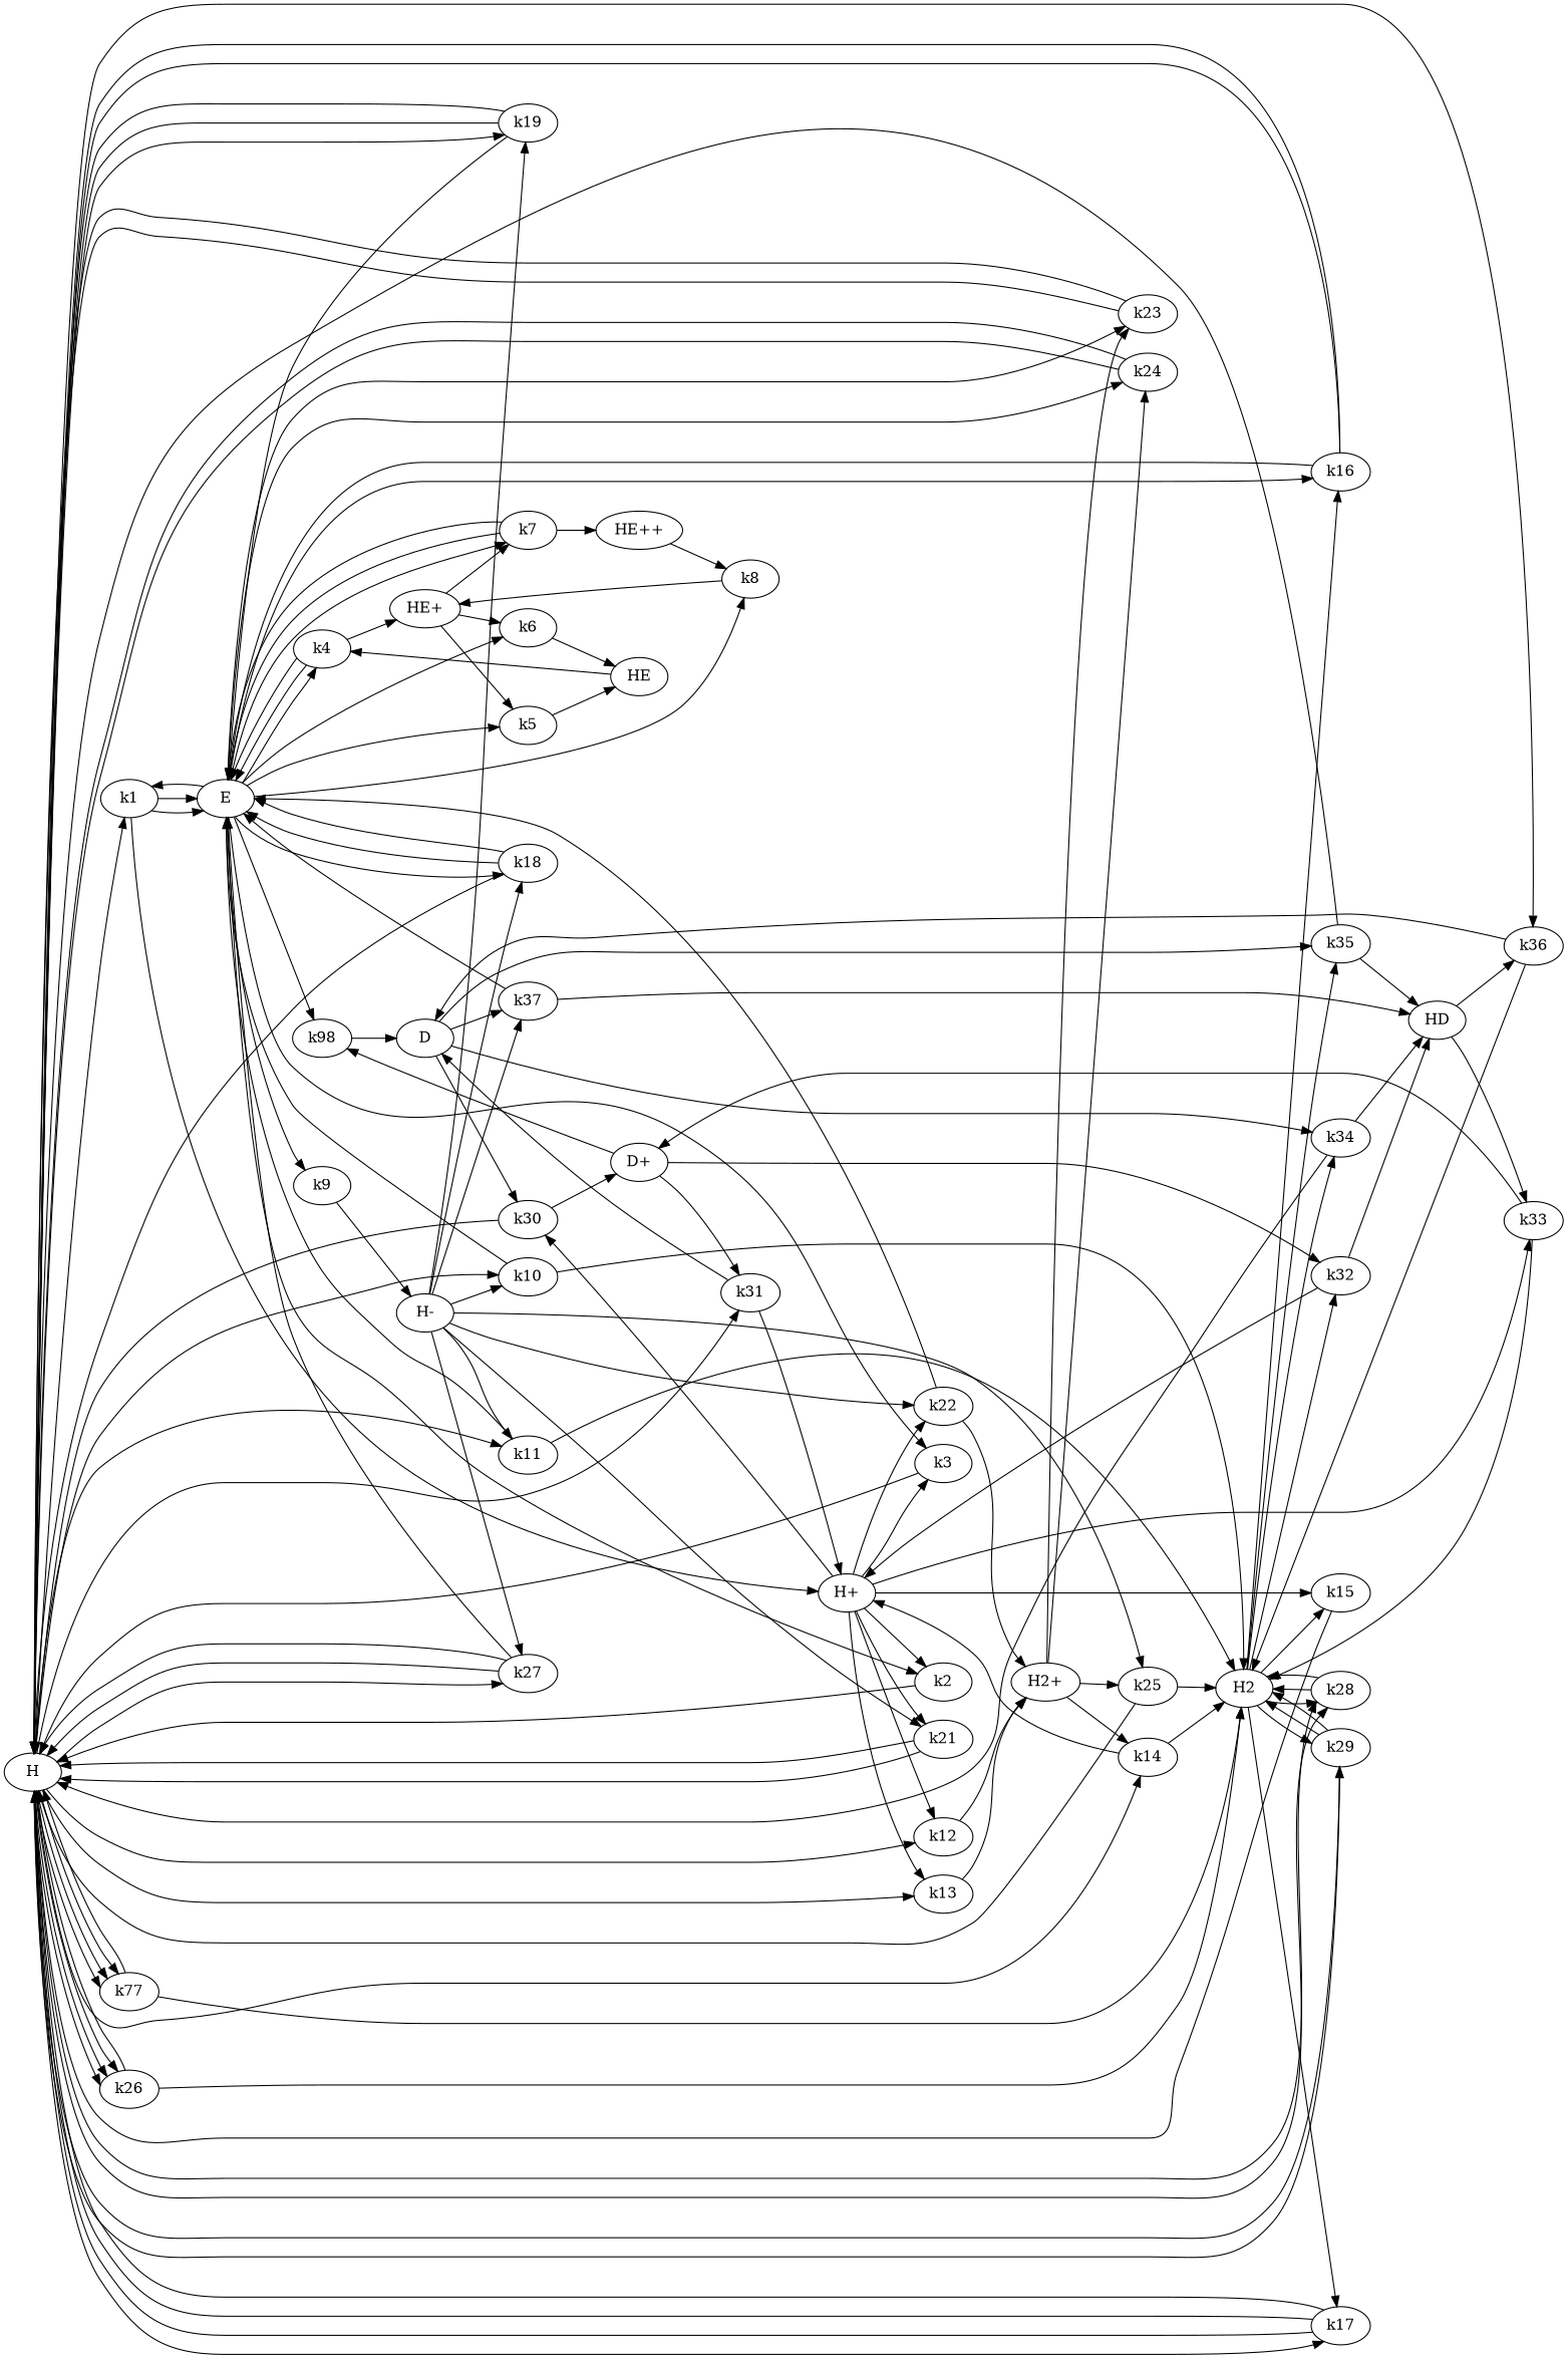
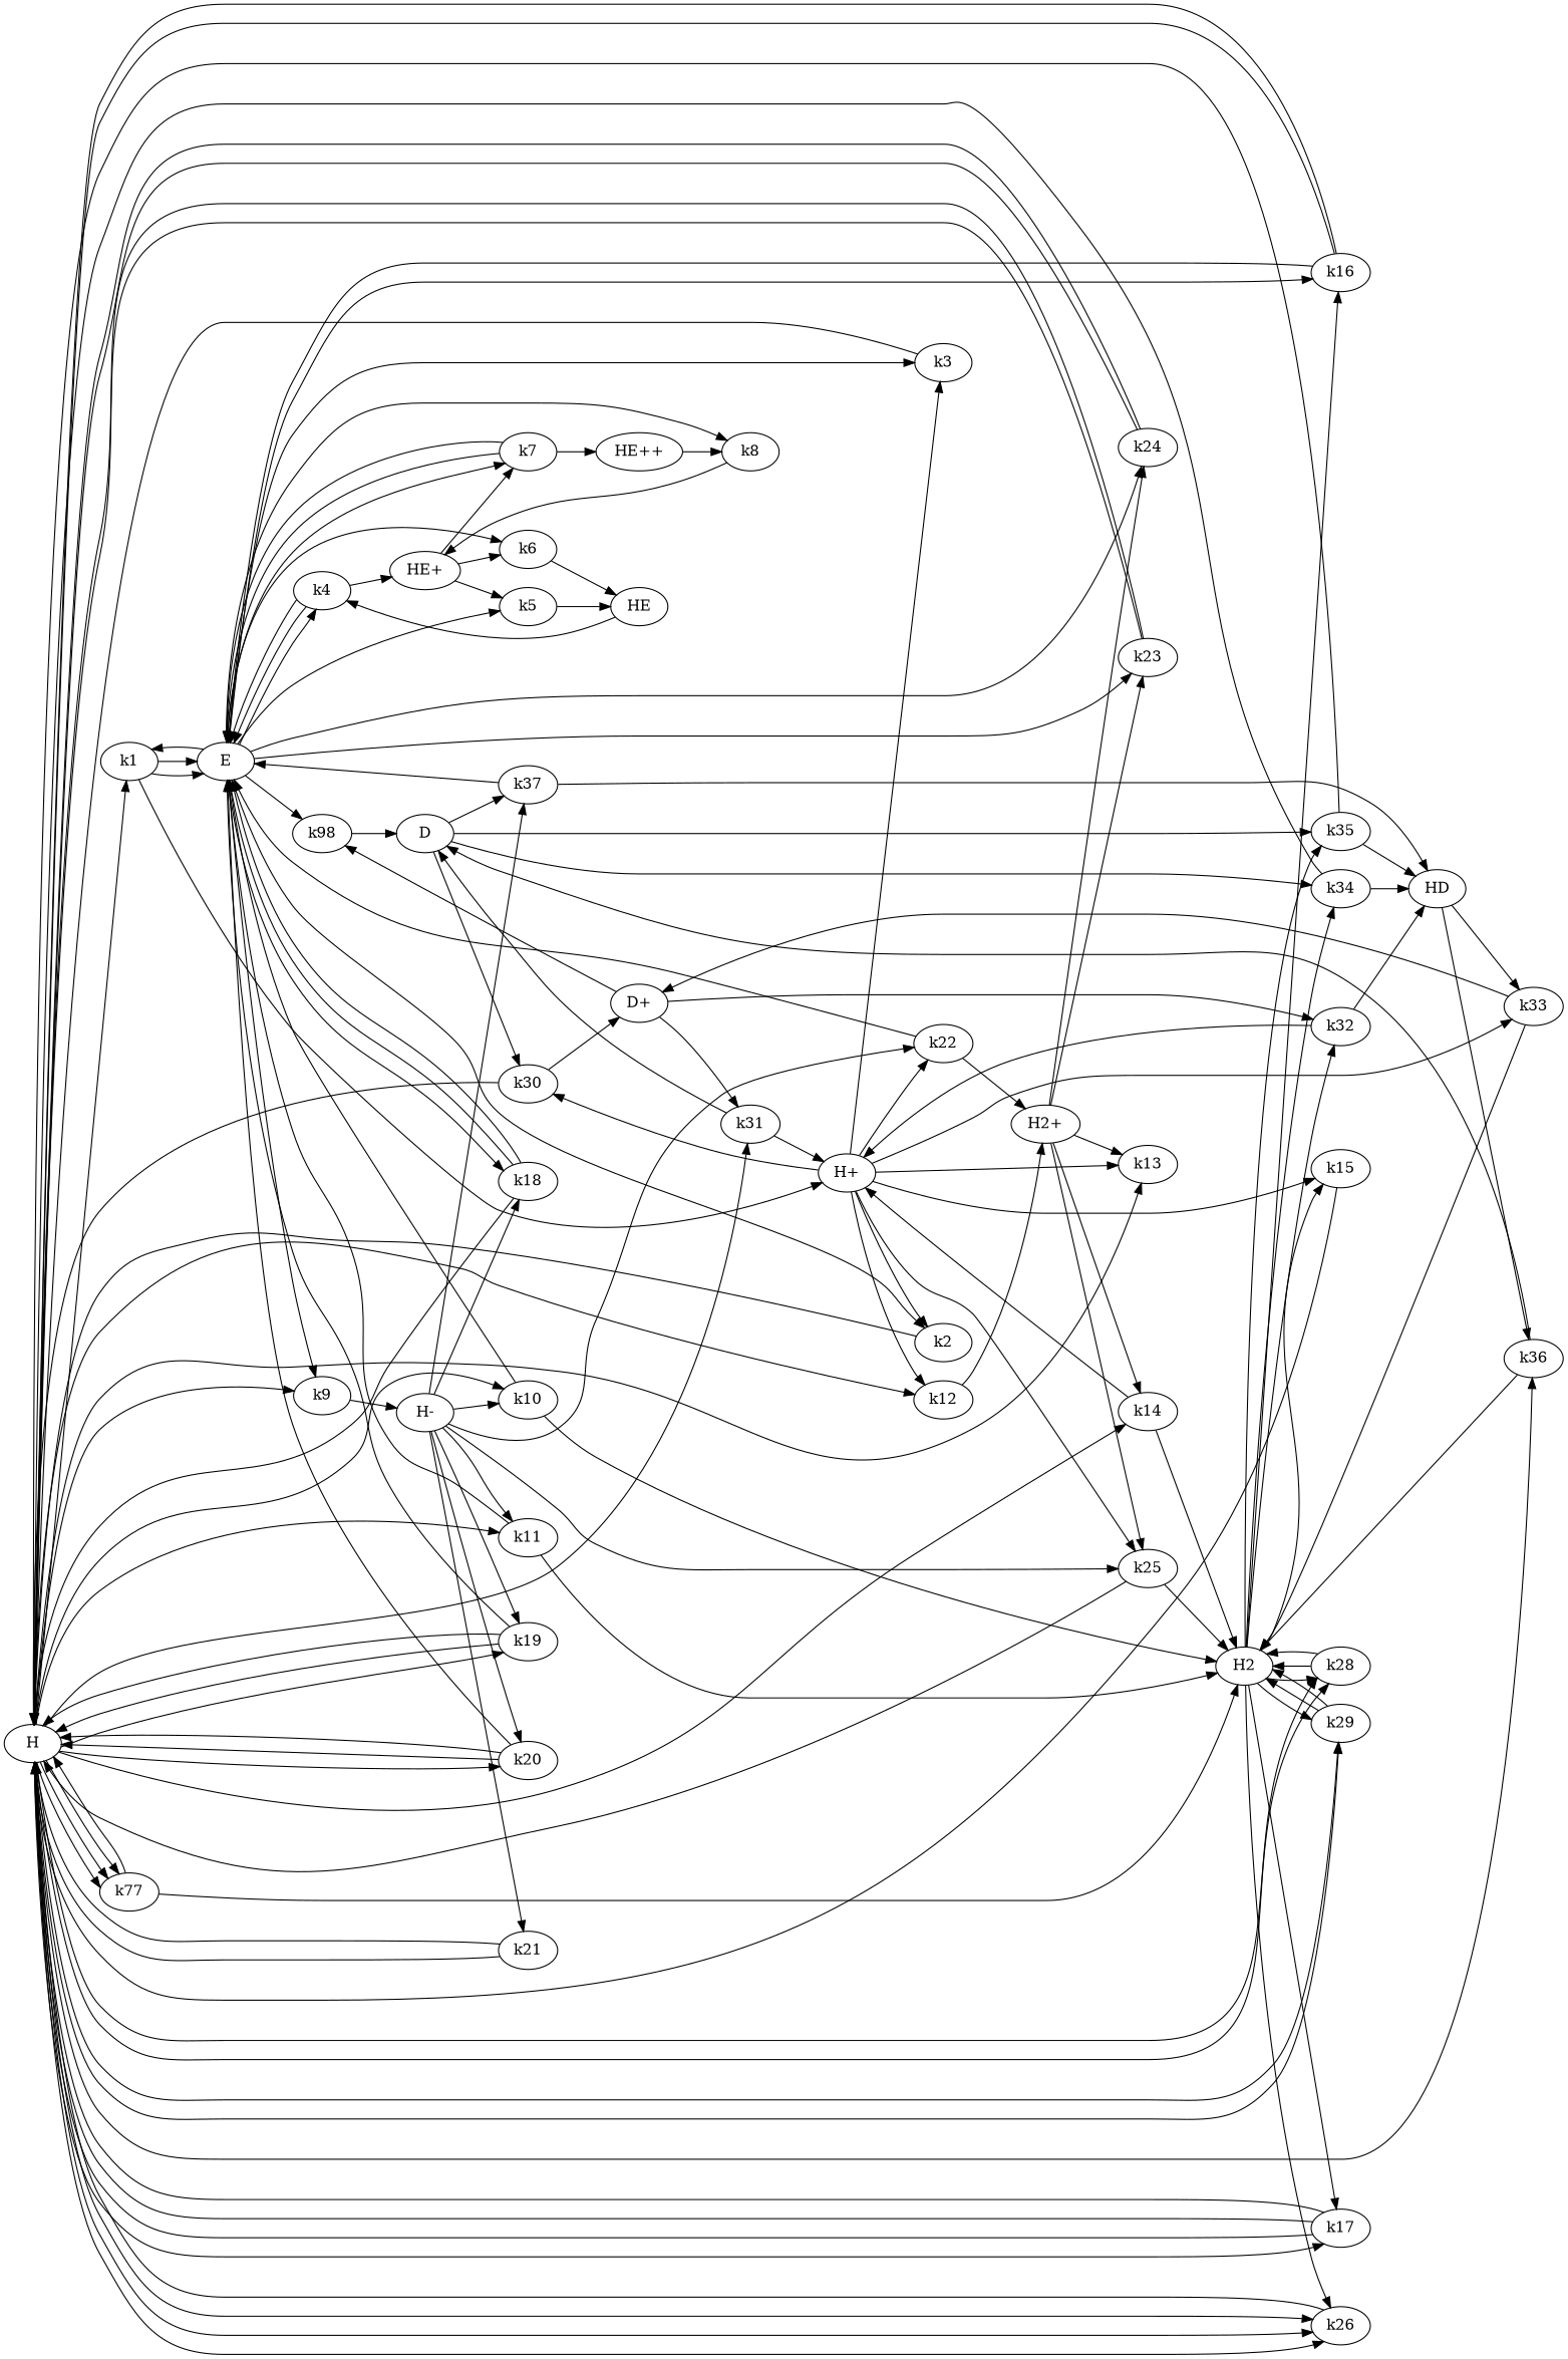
  digraph {
    rankdir=LR
    H
    k1
    k9
    k10
    k11
    k12
    k13
    k14
    k17
    k19
-   k20 [label=k27]
+   k20
    k26
    n13 [label=k77]
    k28
    k29
    k31
    k36
    E
    "H+"
    "H-"
    H2
    "H2+"
    D
    k2
    k3
    k4
    k5
    k6
    k7
    k8
    k16
    k18
    k23
    k24
    n35 [label=k98]
    k15
    k21
    k22
    k30
    k33
    "HE+"
    HE
    "HE++"
    "D+"
    k25
    k37
    HD
    k32
    k34
    k35
    H -> k1
+   H -> k9
    H -> k10
    H -> k11
    H -> k12
    H -> k13
    H -> k14
    H -> k17
    H -> k19
    H -> k20
    H -> k26
    H -> k26
    H -> k26
    H -> n13
    H -> n13
    H -> n13
    H -> k28
    H -> k28
    H -> k29
    H -> k29
    H -> k31
    H -> k36
    k1 -> E
    k1 -> E
    k1 -> "H+"
    k9 -> "H-"
    k10 -> E
    k10 -> H2
    k11 -> E
    k11 -> H2
    k12 -> "H2+"
-   k13 -> "H2+"
+   "H2+" -> k13
    k14 -> "H+"
    k14 -> H2
    k17 -> H
    k17 -> H
    k17 -> H
    k19 -> H
    k19 -> H
    k19 -> E
    k20 -> H
    k20 -> H
    k20 -> E
    k26 -> H
-   k26 -> H2
+   H2 -> k26
    n13 -> H
    n13 -> H2
    k28 -> H2
    k28 -> H2
    k29 -> H2
    k29 -> H2
    k31 -> "H+"
    k31 -> D
    k36 -> H2
    k36 -> D
    E -> k1
    E -> k9
    E -> k2
    E -> k3
    E -> k4
    E -> k5
    E -> k6
    E -> k7
    E -> k8
    E -> k16
    E -> k18
    E -> k23
    E -> k24
    E -> n35
    "H+" -> k12
    "H+" -> k13
    "H+" -> k2
    "H+" -> k3
    "H+" -> k15
-   "H+" -> k21
+   "H+" -> k25
    "H+" -> k22
    "H+" -> k30
    "H+" -> k33
    "H-" -> k10
    "H-" -> k11
    "H-" -> k19
    "H-" -> k20
    "H-" -> k18
    "H-" -> k21
    "H-" -> k22
    "H-" -> k25
    "H-" -> k37
    H2 -> k17
    H2 -> k28
    H2 -> k29
    H2 -> k16
    H2 -> k15
    H2 -> k32
    H2 -> k34
    H2 -> k35
    "H2+" -> k14
    "H2+" -> k23
    "H2+" -> k24
    "H2+" -> k25
    D -> k30
    D -> k37
    D -> k34
    D -> k35
    k2 -> H
    k3 -> H
    k4 -> E
    k4 -> E
    k4 -> "HE+"
    k5 -> HE
    k6 -> HE
    k7 -> E
    k7 -> E
    k7 -> "HE++"
    k8 -> "HE+"
    k16 -> H
    k16 -> H
    k16 -> E
    k18 -> H
    k18 -> E
    k18 -> E
    k23 -> H
    k23 -> H
    k24 -> H
    k24 -> H
    n35 -> D
    k15 -> H
    k21 -> H
    k21 -> H
    k22 -> E
    k22 -> "H2+"
    k30 -> H
    k30 -> "D+"
    k33 -> H2
    k33 -> "D+"
    "HE+" -> k5
    "HE+" -> k6
    "HE+" -> k7
    HE -> k4
    "HE++" -> k8
    "D+" -> k31
    "D+" -> n35
    "D+" -> k32
    k25 -> H
    k25 -> H2
    k37 -> E
    k37 -> HD
    HD -> k36
    HD -> k33
    k32 -> "H+"
    k32 -> HD
    k34 -> H
    k34 -> HD
    k35 -> H
    k35 -> HD
  }
